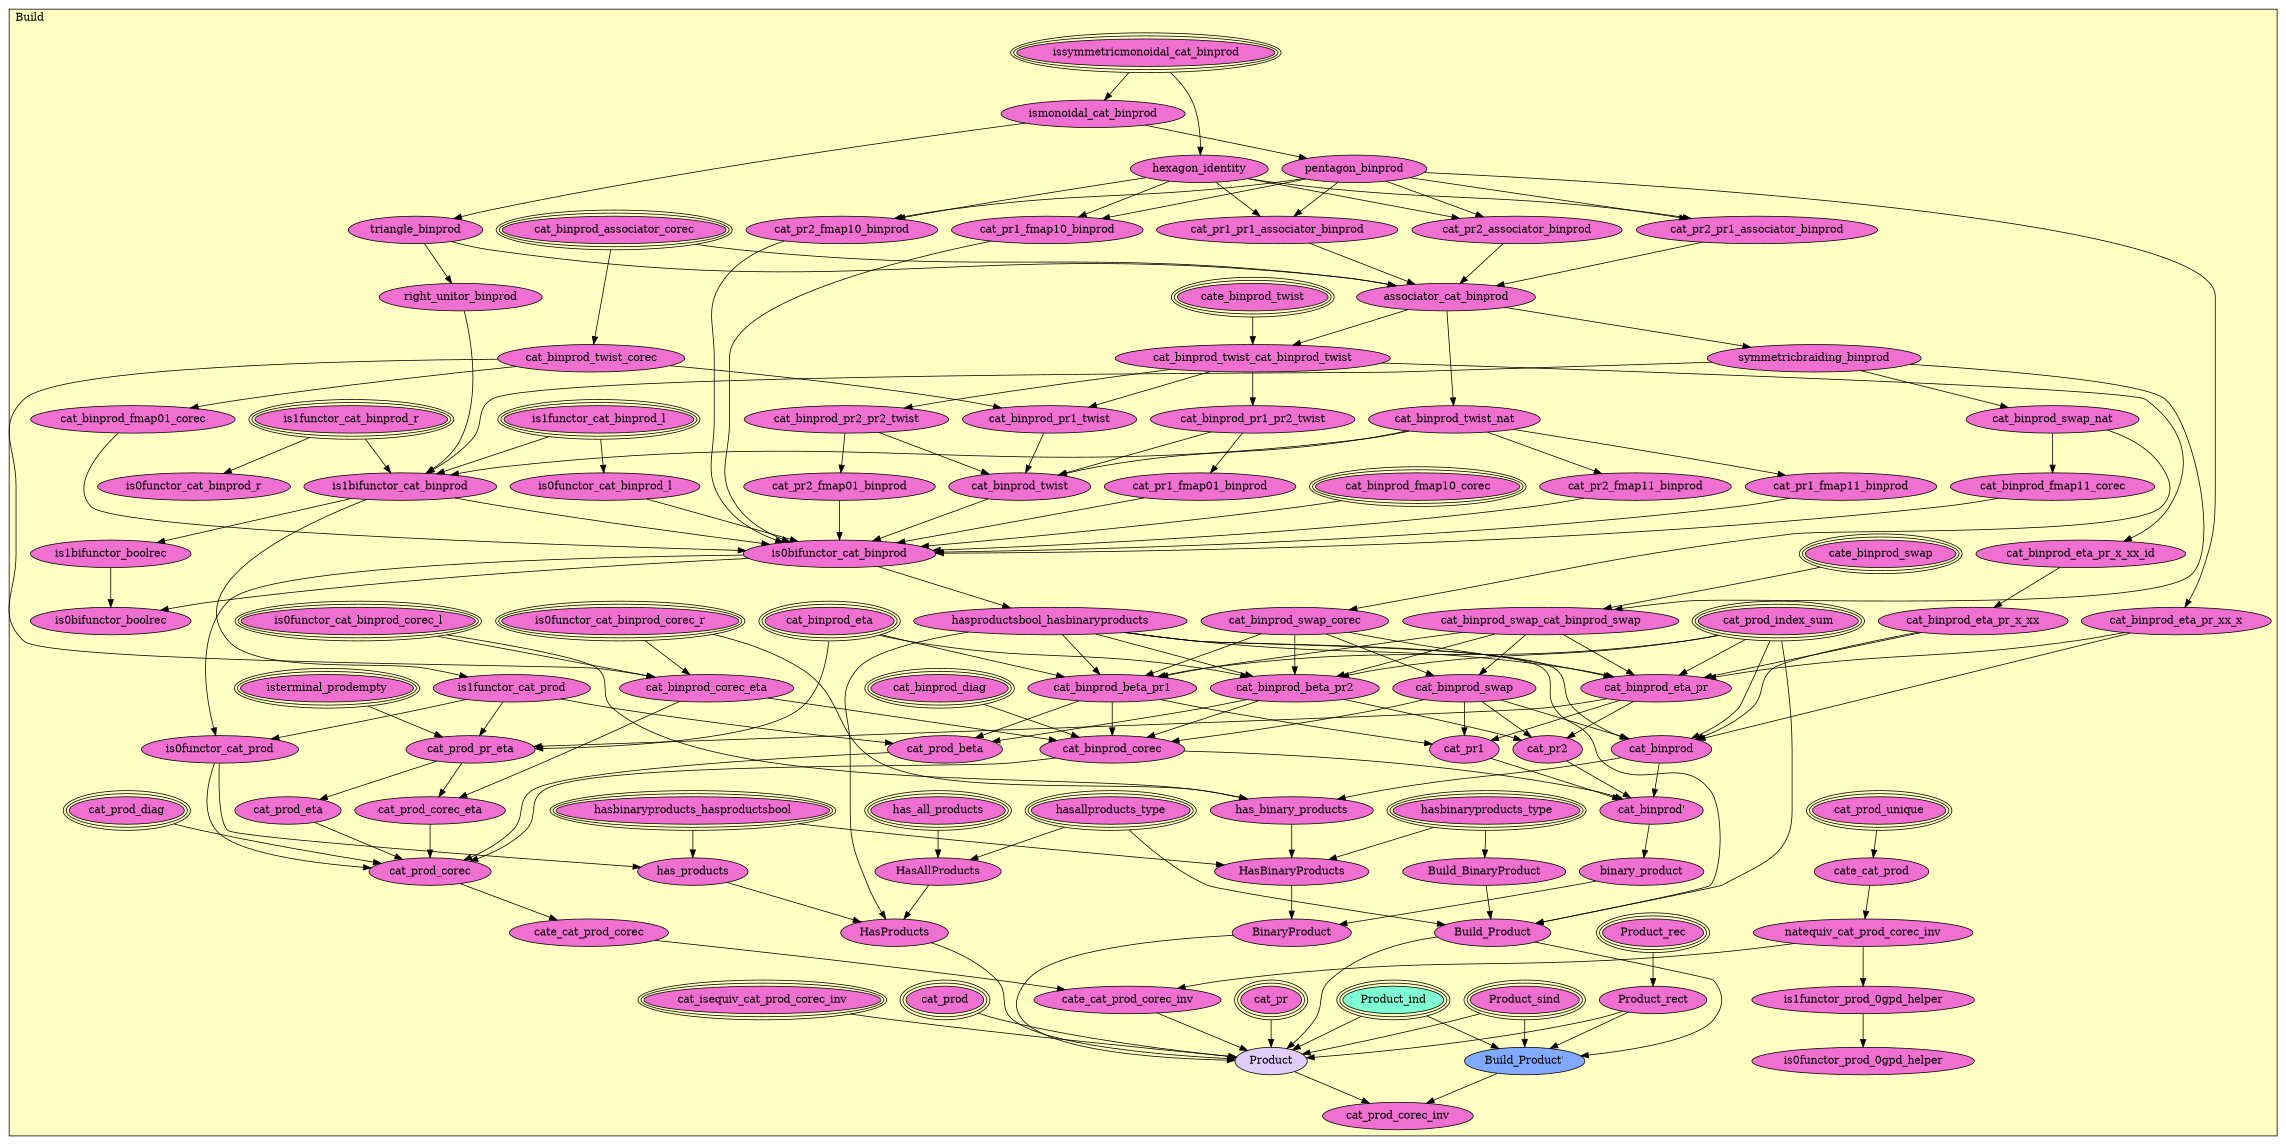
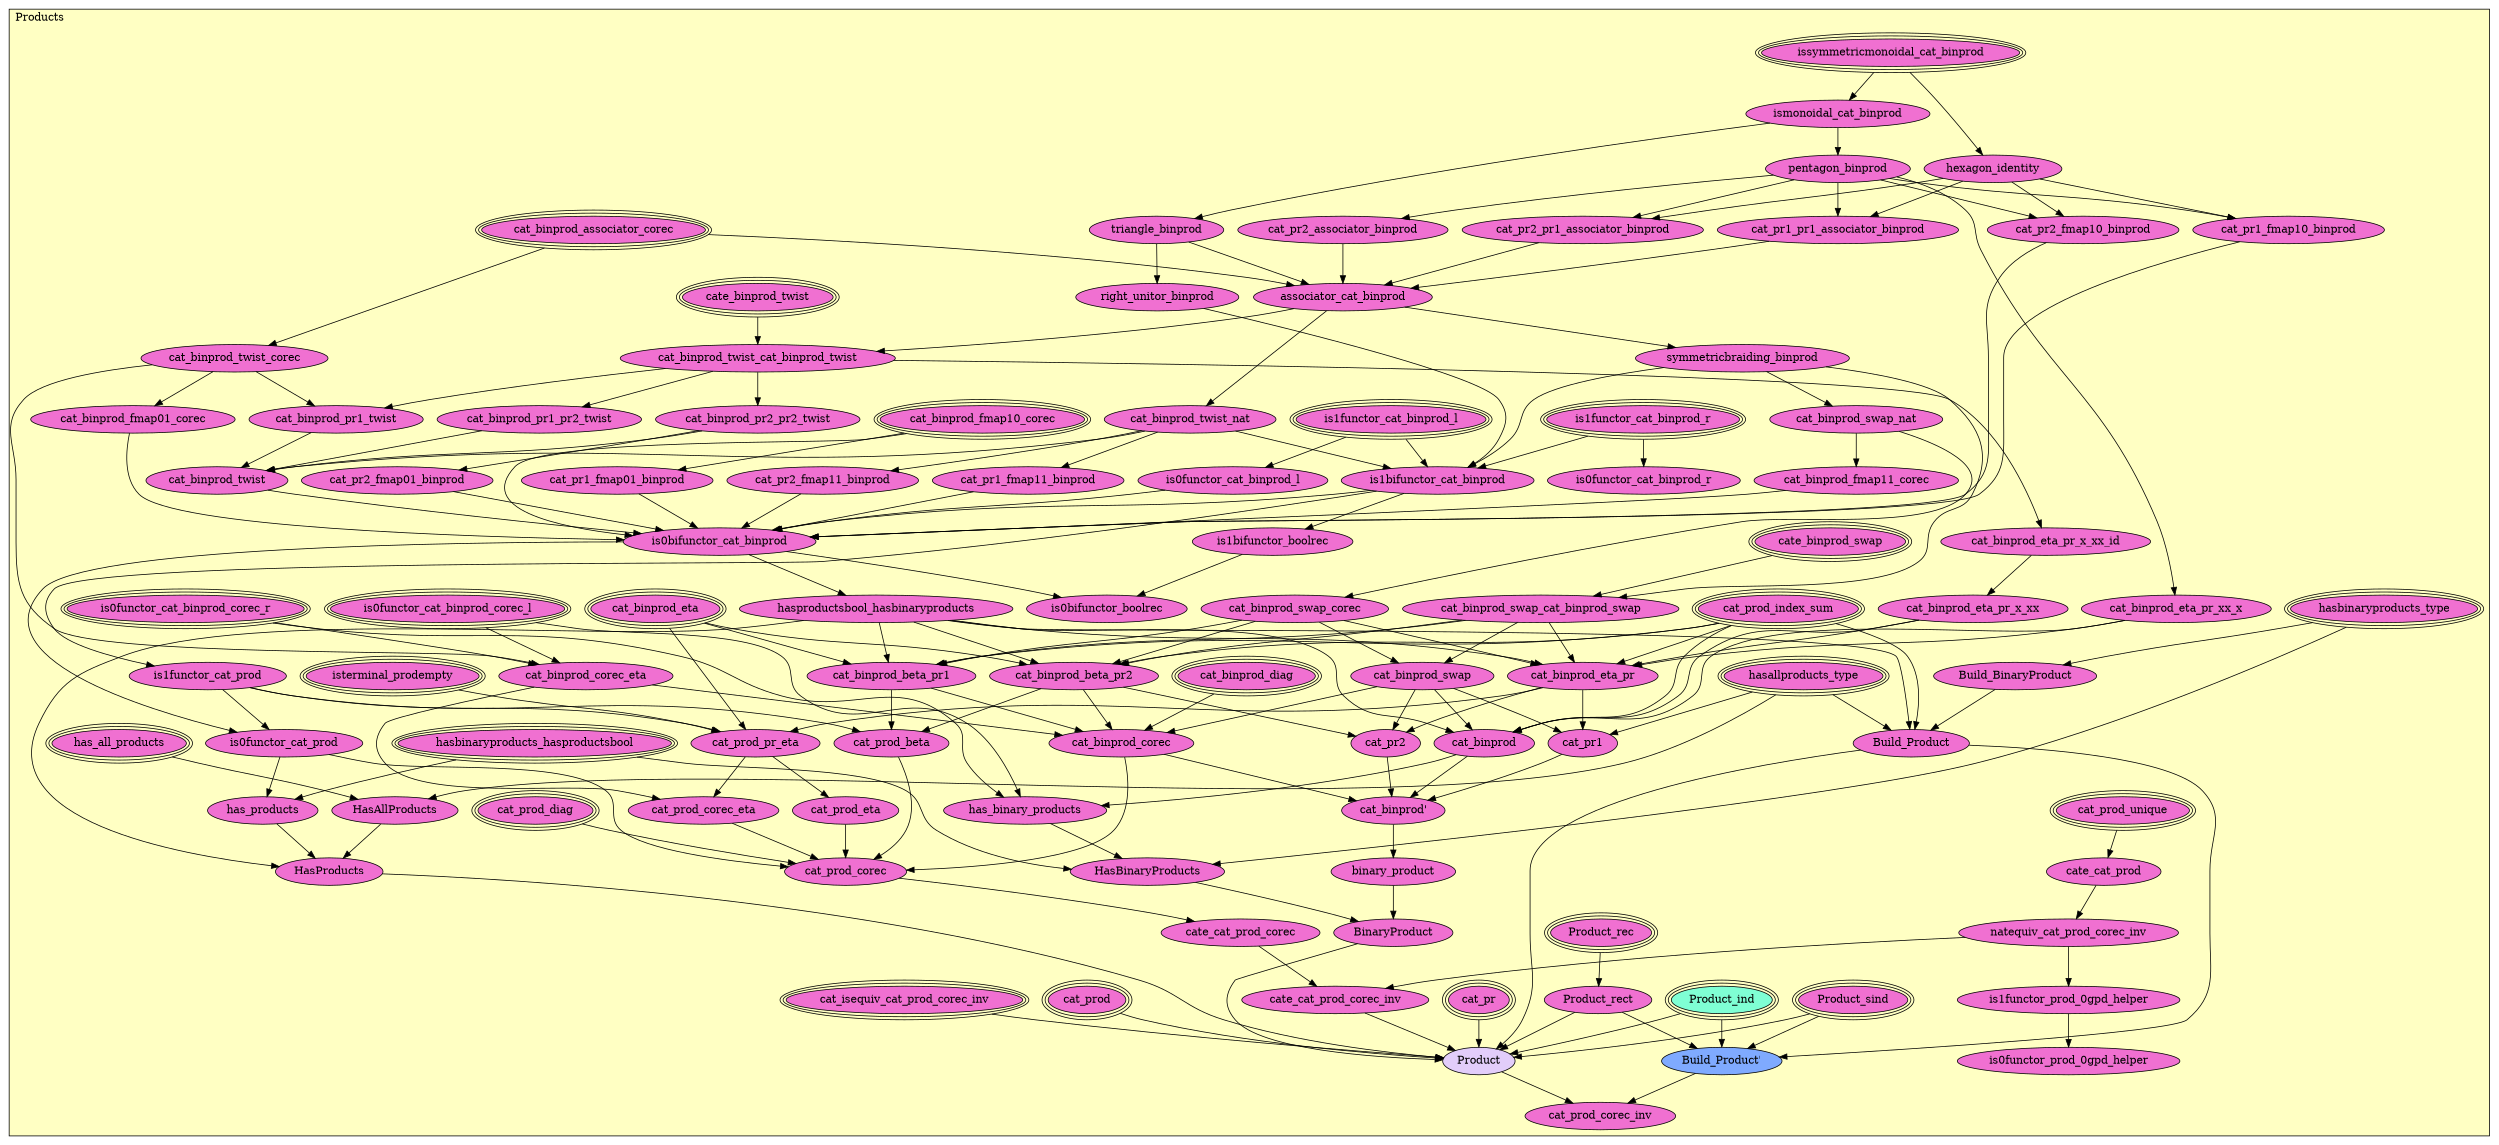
  digraph {
    node [fillcolor="#F070D1" style=filled]
    n1 [label=hasallproducts_type peripheries=3]
    n2 [label=hasbinaryproducts_type peripheries=3]
    n3 [label=issymmetricmonoidal_cat_binprod peripheries=3]
    n4 [label=ismonoidal_cat_binprod]
    n5 [label=hexagon_identity]
    n6 [label=pentagon_binprod]
    n7 [label=triangle_binprod]
    n8 [label=right_unitor_binprod]
    n9 [label=cat_binprod_associator_corec peripheries=3]
    n10 [label=cat_pr2_associator_binprod]
    n11 [label=cat_pr2_pr1_associator_binprod]
    n12 [label=cat_pr1_pr1_associator_binprod]
    n13 [label=associator_cat_binprod]
    n14 [label=cat_binprod_twist_nat]
    n15 [label=cate_binprod_twist peripheries=3]
    n16 [label=cat_binprod_twist_cat_binprod_twist]
    n17 [label=cat_binprod_twist_corec]
    n18 [label=cat_binprod_pr2_pr2_twist]
    n19 [label=cat_binprod_pr1_pr2_twist]
    n20 [label=cat_binprod_pr1_twist]
    n21 [label=cat_binprod_twist]
    n22 [label=symmetricbraiding_binprod]
    n23 [label=cat_binprod_swap_nat]
    n24 [label=cat_binprod_swap_corec]
    n25 [label=cate_binprod_swap peripheries=3]
    n26 [label=cat_binprod_swap_cat_binprod_swap]
    n27 [label=cat_binprod_swap]
    n28 [label=cat_binprod_fmap11_corec]
    n29 [label=cat_binprod_fmap10_corec peripheries=3]
    n30 [label=cat_binprod_fmap01_corec]
    n31 [label=cat_binprod_diag peripheries=3]
    n32 [label=cat_pr2_fmap11_binprod]
    n33 [label=cat_pr2_fmap10_binprod]
    n34 [label=cat_pr2_fmap01_binprod]
    n35 [label=cat_pr1_fmap11_binprod]
    n36 [label=cat_pr1_fmap10_binprod]
    n37 [label=cat_pr1_fmap01_binprod]
    n38 [label=is0functor_cat_binprod_corec_r peripheries=3]
    n39 [label=is0functor_cat_binprod_corec_l peripheries=3]
    n40 [label=is1functor_cat_binprod_r peripheries=3]
    n41 [label=is0functor_cat_binprod_r]
    n42 [label=is1functor_cat_binprod_l peripheries=3]
    n43 [label=is0functor_cat_binprod_l]
    n44 [label=is1bifunctor_cat_binprod]
    n45 [label=is0bifunctor_cat_binprod]
    n46 [label=is1bifunctor_boolrec]
    n47 [label=is0bifunctor_boolrec]
    n48 [label=cat_prod_index_sum peripheries=3]
    n49 [label=hasproductsbool_hasbinaryproducts]
    n50 [label=cat_binprod_eta_pr_x_xx_id]
    n51 [label=cat_binprod_eta_pr_xx_x]
    n52 [label=cat_binprod_eta_pr_x_xx]
    n53 [label=cat_binprod]
    n54 [label=Build_BinaryProduct]
    n55 [label=cat_binprod_corec_eta]
    n56 [label=cat_binprod_eta_pr]
    n57 [label=cat_binprod_eta peripheries=3]
    n58 [label=cat_binprod_beta_pr2]
    n59 [label=cat_binprod_beta_pr1]
    n60 [label=cat_binprod_corec]
    n61 [label=cat_pr2]
    n62 [label=cat_pr1]
    n63 [label="cat_binprod'"]
    n64 [label=hasbinaryproducts_hasproductsbool peripheries=3]
    n65 [label=has_binary_products]
    n66 [label=HasBinaryProducts]
    n67 [label=binary_product]
    n68 [label=BinaryProduct]
    n69 [label=isterminal_prodempty peripheries=3]
    n70 [label=is1functor_cat_prod]
    n71 [label=is0functor_cat_prod]
    n72 [label=has_all_products peripheries=3]
    n73 [label=HasAllProducts]
    n74 [label=has_products]
    n75 [label=HasProducts]
    n76 [label=cat_prod_unique peripheries=3]
    n77 [label=cate_cat_prod]
    n78 [label=cat_prod_diag peripheries=3]
    n79 [label=cat_prod_pr_eta]
    n80 [label=cat_prod_corec_eta]
    n81 [label=natequiv_cat_prod_corec_inv]
    n82 [label=is1functor_prod_0gpd_helper]
    n83 [label=is0functor_prod_0gpd_helper]
    n84 [label=cat_prod_eta]
    n85 [label=cat_prod_beta]
    n86 [label=cat_prod_corec]
    n87 [label=cate_cat_prod_corec]
    n88 [label=cate_cat_prod_corec_inv]
    n89 [label=Build_Product]
    n90 [label=cat_isequiv_cat_prod_corec_inv peripheries=3]
    n91 [label=cat_pr peripheries=3]
    n92 [label=cat_prod peripheries=3]
    n93 [label=Product_sind peripheries=3]
    n94 [label=Product_rec peripheries=3]
    n95 [fillcolor="#7FFFD4" label=Product_ind peripheries=3]
    n96 [label=Product_rect]
    n97 [fillcolor="#7FAAFF" label="Build_Product'"]
    n98 [fillcolor="#E2CDFA" label=Product]
    n99 [label=cat_prod_corec_inv]
    subgraph cluster_1 {
      fillcolor="#FFFFC3"
-     label=Build
+     label=Products
      labeljust=l
      style=filled
      n1
      n2
      n3
      n4
      n5
      n6
      n7
      n8
      n9
      n10
      n11
      n12
      n13
      n14
      n15
      n16
      n17
      n18
      n19
      n20
      n21
      n22
      n23
      n24
      n25
      n26
      n27
      n28
      n29
      n30
      n31
      n32
      n33
      n34
      n35
      n36
      n37
      n38
      n39
      n40
      n41
      n42
      n43
      n44
      n45
      n46
      n47
      n48
      n49
      n50
      n51
      n52
      n53
      n54
      n55
      n56
      n57
      n58
      n59
      n60
      n61
      n62
      n63
      n64
      n65
      n66
      n67
      n68
      n69
      n70
      n71
      n72
      n73
      n74
      n75
      n76
      n77
      n78
      n79
      n80
      n81
      n82
      n83
      n84
      n85
      n86
      n87
      n88
      n89
      n90
      n91
      n92
      n93
      n94
      n95
      n96
      n97
      n98
      n99
    }
    n1 -> n73
    n1 -> n89
    n2 -> n54
    n2 -> n66
    n3 -> n4
    n3 -> n5
    n4 -> n6
    n4 -> n7
-   n5 -> n10
    n5 -> n11
    n5 -> n12
    n5 -> n33
    n5 -> n36
    n6 -> n10
    n6 -> n11
    n6 -> n12
    n6 -> n33
    n6 -> n36
    n6 -> n51
    n7 -> n8
    n7 -> n13
    n8 -> n44
    n9 -> n13
    n9 -> n17
    n10 -> n13
    n11 -> n13
    n12 -> n13
    n13 -> n14
    n13 -> n16
    n13 -> n22
    n14 -> n21
    n14 -> n32
    n14 -> n35
    n14 -> n44
    n15 -> n16
    n16 -> n18
    n16 -> n19
    n16 -> n20
    n16 -> n50
    n17 -> n20
    n17 -> n30
    n17 -> n55
    n18 -> n21
    n18 -> n34
    n19 -> n21
-   n19 -> n37
+   n29 -> n37
    n20 -> n21
    n21 -> n45
    n22 -> n23
    n22 -> n26
    n22 -> n44
    n23 -> n24
    n23 -> n28
    n24 -> n27
    n24 -> n56
    n24 -> n58
    n24 -> n59
    n25 -> n26
    n26 -> n27
    n26 -> n56
    n26 -> n58
    n26 -> n59
    n27 -> n53
    n27 -> n60
    n27 -> n61
    n27 -> n62
    n28 -> n45
    n29 -> n45
    n30 -> n45
    n31 -> n60
    n32 -> n45
    n33 -> n45
    n34 -> n45
    n35 -> n45
    n36 -> n45
    n37 -> n45
    n38 -> n55
    n38 -> n65
    n39 -> n55
    n39 -> n65
    n40 -> n41
    n40 -> n44
    n42 -> n43
    n42 -> n44
    n43 -> n45
    n44 -> n45
    n44 -> n46
    n44 -> n70
    n45 -> n47
    n45 -> n49
    n45 -> n71
    n46 -> n47
    n48 -> n53
    n48 -> n56
    n48 -> n58
    n48 -> n59
    n48 -> n89
    n49 -> n53
    n49 -> n56
    n49 -> n58
    n49 -> n59
    n49 -> n75
    n49 -> n89
    n50 -> n52
    n51 -> n53
    n51 -> n56
    n52 -> n53
    n52 -> n56
    n53 -> n63
    n53 -> n65
    n54 -> n89
    n55 -> n60
    n55 -> n80
    n56 -> n61
    n56 -> n62
    n56 -> n79
    n57 -> n58
    n57 -> n59
    n57 -> n79
    n58 -> n60
    n58 -> n61
    n58 -> n85
    n59 -> n60
-   n59 -> n62
+   n1 -> n62
    n59 -> n85
    n60 -> n63
    n60 -> n86
    n61 -> n63
    n62 -> n63
    n63 -> n67
    n64 -> n66
    n64 -> n74
    n65 -> n66
    n66 -> n68
    n67 -> n68
    n68 -> n98
    n69 -> n79
    n70 -> n71
    n70 -> n79
    n70 -> n85
    n71 -> n74
    n71 -> n86
    n72 -> n73
    n73 -> n75
    n74 -> n75
    n75 -> n98
    n76 -> n77
    n77 -> n81
    n78 -> n86
    n79 -> n80
    n79 -> n84
    n80 -> n86
    n81 -> n82
    n81 -> n88
    n82 -> n83
    n84 -> n86
    n85 -> n86
    n86 -> n87
    n87 -> n88
    n88 -> n98
    n89 -> n97
    n89 -> n98
    n90 -> n98
    n91 -> n98
    n92 -> n98
    n93 -> n97
    n93 -> n98
    n94 -> n96
    n95 -> n97
    n95 -> n98
    n96 -> n97
    n96 -> n98
    n97 -> n99
    n98 -> n99
  }
